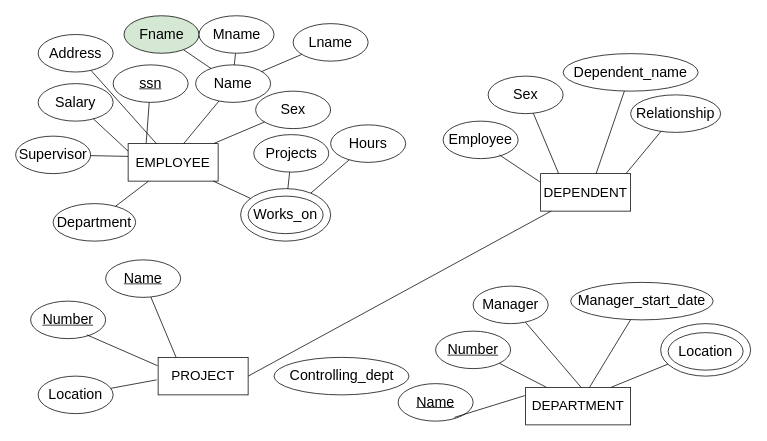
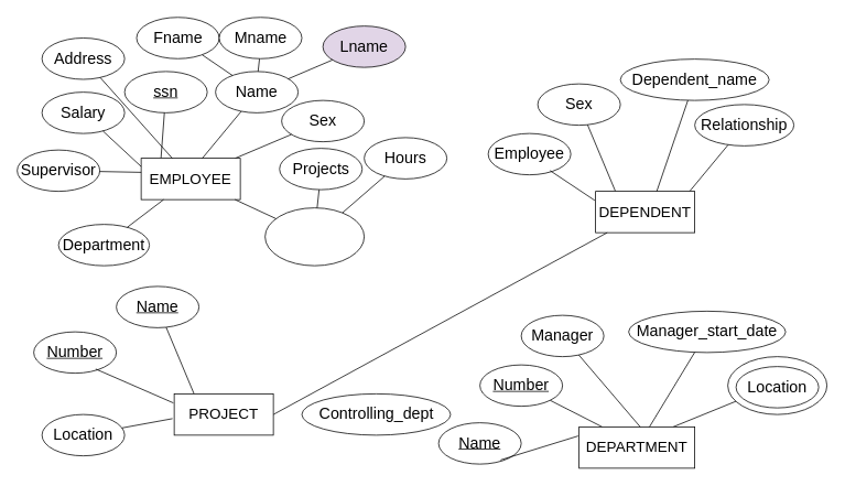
  <mxCell id="0" />
  <mxCell id="1" parent="0" />
  <mxCell id="2" value="Sex" style="ellipse;whiteSpace=wrap;html=1;fontSize=19;" parent="1" vertex="1"><mxGeometry x="340" y="121" width="100" height="50" as="geometry" /></mxCell>
  <mxCell id="3" value="&lt;u&gt;ssn&lt;/u&gt;" style="ellipse;whiteSpace=wrap;html=1;fontSize=19;" parent="1" vertex="1"><mxGeometry x="150" y="86" width="100" height="50" as="geometry" /></mxCell>
  <mxCell id="4" value="" style="endArrow=none;html=1;fontSize=19;" parent="1" target="2" edge="1"><mxGeometry width="50" height="50" relative="1" as="geometry"><mxPoint x="283.81" y="191" as="sourcePoint" /><mxPoint x="399.765" y="143.022" as="targetPoint" /></mxGeometry></mxCell>
  <mxCell id="5" value="" style="endArrow=none;html=1;fontSize=19;exitX=0.2;exitY=0;exitDx=0;exitDy=0;exitPerimeter=0;" parent="1" source="6" target="3" edge="1"><mxGeometry width="50" height="50" relative="1" as="geometry"><mxPoint x="266.882" y="151.735" as="sourcePoint" /><mxPoint x="379.765" y="153.022" as="targetPoint" /></mxGeometry></mxCell>
  <mxCell id="6" value="EMPLOYEE" style="rounded=0;whiteSpace=wrap;html=1;fontSize=18;" parent="1" vertex="1"><mxGeometry x="170" y="191" width="120" height="50" as="geometry" /></mxCell>
  <mxCell id="7" value="Name" style="ellipse;whiteSpace=wrap;html=1;fontSize=19;" parent="1" vertex="1"><mxGeometry x="260" y="86" width="100" height="50" as="geometry" /></mxCell>
  <mxCell id="8" value="" style="endArrow=none;html=1;fontSize=19;exitX=0.367;exitY=0;exitDx=0;exitDy=0;exitPerimeter=0;" parent="1" target="7" edge="1"><mxGeometry width="50" height="50" relative="1" as="geometry"><mxPoint x="244.04" y="191" as="sourcePoint" /><mxPoint x="419.765" y="163.022" as="targetPoint" /></mxGeometry></mxCell>
  <mxCell id="9" value="&lt;span&gt;Department&lt;/span&gt;" style="ellipse;whiteSpace=wrap;html=1;fontSize=19;fontStyle=0" parent="1" vertex="1"><mxGeometry x="70" y="271" width="110" height="50" as="geometry" /></mxCell>
  <mxCell id="10" value="" style="endArrow=none;html=1;fontSize=19;" parent="1" source="6" target="9" edge="1"><mxGeometry width="50" height="50" relative="1" as="geometry"><mxPoint x="204" y="201" as="sourcePoint" /><mxPoint x="170.254" y="120.469" as="targetPoint" /></mxGeometry></mxCell>
  <mxCell id="11" value="Relationship" style="ellipse;whiteSpace=wrap;html=1;fontSize=19;" parent="1" vertex="1"><mxGeometry x="840" y="126" width="120" height="50" as="geometry" /></mxCell>
  <mxCell id="12" value="Sex" style="ellipse;whiteSpace=wrap;html=1;fontSize=19;" parent="1" vertex="1"><mxGeometry x="650" y="101" width="100" height="50" as="geometry" /></mxCell>
  <mxCell id="13" value="" style="endArrow=none;html=1;fontSize=19;" parent="1" target="11" edge="1"><mxGeometry width="50" height="50" relative="1" as="geometry"><mxPoint x="833.81" y="231" as="sourcePoint" /><mxPoint x="949.765" y="183.022" as="targetPoint" /></mxGeometry></mxCell>
  <mxCell id="14" value="" style="endArrow=none;html=1;fontSize=19;exitX=0.2;exitY=0;exitDx=0;exitDy=0;exitPerimeter=0;" parent="1" source="15" target="12" edge="1"><mxGeometry width="50" height="50" relative="1" as="geometry"><mxPoint x="816.882" y="191.735" as="sourcePoint" /><mxPoint x="929.765" y="193.022" as="targetPoint" /></mxGeometry></mxCell>
  <mxCell id="15" value="DEPENDENT" style="rounded=0;whiteSpace=wrap;html=1;fontSize=18;" parent="1" vertex="1"><mxGeometry x="720" y="231" width="120" height="50" as="geometry" /></mxCell>
  <mxCell id="16" value="Dependent_name" style="ellipse;whiteSpace=wrap;html=1;fontSize=19;" parent="1" vertex="1"><mxGeometry x="750" y="71" width="180" height="50" as="geometry" /></mxCell>
  <mxCell id="17" value="" style="endArrow=none;html=1;fontSize=19;exitX=0.367;exitY=0;exitDx=0;exitDy=0;exitPerimeter=0;" parent="1" target="16" edge="1"><mxGeometry width="50" height="50" relative="1" as="geometry"><mxPoint x="794.04" y="231" as="sourcePoint" /><mxPoint x="969.765" y="203.022" as="targetPoint" /></mxGeometry></mxCell>
  <mxCell id="18" value="&lt;span&gt;Employee&lt;/span&gt;" style="ellipse;whiteSpace=wrap;html=1;fontSize=19;fontStyle=0" parent="1" vertex="1"><mxGeometry x="590" y="161" width="100" height="50" as="geometry" /></mxCell>
  <mxCell id="19" value="" style="endArrow=none;html=1;fontSize=19;exitX=-0.008;exitY=0.22;exitDx=0;exitDy=0;exitPerimeter=0;entryX=0.75;entryY=0.9;entryDx=0;entryDy=0;entryPerimeter=0;" parent="1" source="15" target="18" edge="1"><mxGeometry width="50" height="50" relative="1" as="geometry"><mxPoint x="754" y="241" as="sourcePoint" /><mxPoint x="720.254" y="160.469" as="targetPoint" /></mxGeometry></mxCell>
  <mxCell id="20" value="Controlling_dept" style="ellipse;whiteSpace=wrap;html=1;fontSize=19;" parent="1" vertex="1"><mxGeometry x="364.5" y="476" width="180" height="50" as="geometry" /></mxCell>
  <mxCell id="21" value="&lt;u&gt;Name&lt;/u&gt;" style="ellipse;whiteSpace=wrap;html=1;fontSize=19;" parent="1" vertex="1"><mxGeometry x="140" y="346" width="100" height="50" as="geometry" /></mxCell>
  <mxCell id="22" value="" style="endArrow=none;html=1;fontSize=19;exitX=1;exitY=0.5;exitDx=0;exitDy=0;exitPerimeter=0;" parent="1" source="24" target="15" edge="1"><mxGeometry width="50" height="50" relative="1" as="geometry"><mxPoint x="323.81" y="476" as="sourcePoint" /><mxPoint x="439.765" y="428.022" as="targetPoint" /></mxGeometry></mxCell>
  <mxCell id="23" value="" style="endArrow=none;html=1;fontSize=19;exitX=0.2;exitY=0;exitDx=0;exitDy=0;exitPerimeter=0;" parent="1" source="24" target="21" edge="1"><mxGeometry width="50" height="50" relative="1" as="geometry"><mxPoint x="306.882" y="436.735" as="sourcePoint" /><mxPoint x="419.765" y="438.022" as="targetPoint" /></mxGeometry></mxCell>
  <mxCell id="24" value="PROJECT" style="rounded=0;whiteSpace=wrap;html=1;fontSize=18;" parent="1" vertex="1"><mxGeometry x="210" y="476" width="120" height="50" as="geometry" /></mxCell>
  <mxCell id="25" value="Location" style="ellipse;whiteSpace=wrap;html=1;fontSize=19;" parent="1" vertex="1"><mxGeometry x="50" y="501" width="100" height="50" as="geometry" /></mxCell>
  <mxCell id="26" value="" style="endArrow=none;html=1;fontSize=19;exitX=-0.017;exitY=0.6;exitDx=0;exitDy=0;exitPerimeter=0;" parent="1" source="24" target="25" edge="1"><mxGeometry width="50" height="50" relative="1" as="geometry"><mxPoint x="284.04" y="476" as="sourcePoint" /><mxPoint x="459.765" y="448.022" as="targetPoint" /></mxGeometry></mxCell>
  <mxCell id="27" value="&lt;u&gt;Number&lt;/u&gt;" style="ellipse;whiteSpace=wrap;html=1;fontSize=19;" parent="1" vertex="1"><mxGeometry x="40" y="401" width="100" height="50" as="geometry" /></mxCell>
  <mxCell id="28" value="" style="endArrow=none;html=1;fontSize=19;exitX=-0.008;exitY=0.22;exitDx=0;exitDy=0;exitPerimeter=0;entryX=0.75;entryY=0.9;entryDx=0;entryDy=0;entryPerimeter=0;" parent="1" source="24" target="27" edge="1"><mxGeometry width="50" height="50" relative="1" as="geometry"><mxPoint x="244" y="486" as="sourcePoint" /><mxPoint x="210.254" y="405.469" as="targetPoint" /></mxGeometry></mxCell>
  <mxCell id="29" value="Location" style="ellipse;whiteSpace=wrap;html=1;fontSize=19;" parent="1" vertex="1"><mxGeometry x="890" y="443" width="100" height="50" as="geometry" /></mxCell>
  <mxCell id="30" value="&lt;u&gt;Number&lt;/u&gt;" style="ellipse;whiteSpace=wrap;html=1;fontSize=19;" parent="1" vertex="1"><mxGeometry x="580" y="441" width="100" height="50" as="geometry" /></mxCell>
  <mxCell id="31" value="" style="endArrow=none;html=1;fontSize=19;entryX=0.083;entryY=0.771;entryDx=0;entryDy=0;entryPerimeter=0;" parent="1" target="56" edge="1"><mxGeometry width="50" height="50" relative="1" as="geometry"><mxPoint x="813.81" y="516" as="sourcePoint" /><mxPoint x="929.765" y="468.022" as="targetPoint" /></mxGeometry></mxCell>
  <mxCell id="32" value="" style="endArrow=none;html=1;fontSize=19;exitX=0.2;exitY=0;exitDx=0;exitDy=0;exitPerimeter=0;" parent="1" source="33" target="30" edge="1"><mxGeometry width="50" height="50" relative="1" as="geometry"><mxPoint x="796.882" y="476.735" as="sourcePoint" /><mxPoint x="909.765" y="478.022" as="targetPoint" /></mxGeometry></mxCell>
  <mxCell id="33" value="DEPARTMENT" style="rounded=0;whiteSpace=wrap;html=1;fontSize=18;" parent="1" vertex="1"><mxGeometry x="700" y="516" width="140" height="50" as="geometry" /></mxCell>
  <mxCell id="34" value="Manager" style="ellipse;whiteSpace=wrap;html=1;fontSize=19;" parent="1" vertex="1"><mxGeometry x="630" y="381" width="100" height="50" as="geometry" /></mxCell>
  <mxCell id="35" value="" style="endArrow=none;html=1;fontSize=19;exitX=0.367;exitY=0;exitDx=0;exitDy=0;exitPerimeter=0;" parent="1" target="34" edge="1"><mxGeometry width="50" height="50" relative="1" as="geometry"><mxPoint x="774.04" y="516" as="sourcePoint" /><mxPoint x="949.765" y="488.022" as="targetPoint" /></mxGeometry></mxCell>
  <mxCell id="36" value="&lt;u&gt;Name&lt;/u&gt;" style="ellipse;whiteSpace=wrap;html=1;fontSize=19;" parent="1" vertex="1"><mxGeometry x="530" y="511" width="100" height="50" as="geometry" /></mxCell>
  <mxCell id="37" value="" style="endArrow=none;html=1;fontSize=19;exitX=-0.008;exitY=0.22;exitDx=0;exitDy=0;exitPerimeter=0;entryX=0.75;entryY=0.9;entryDx=0;entryDy=0;entryPerimeter=0;" parent="1" source="33" target="36" edge="1"><mxGeometry width="50" height="50" relative="1" as="geometry"><mxPoint x="734" y="526" as="sourcePoint" /><mxPoint x="700.254" y="445.469" as="targetPoint" /></mxGeometry></mxCell>
  <mxCell id="38" value="" style="endArrow=none;html=1;fontSize=15;" parent="1" source="39" target="7" edge="1"><mxGeometry width="50" height="50" relative="1" as="geometry"><mxPoint x="410" y="51" as="sourcePoint" /><mxPoint x="90" y="591" as="targetPoint" /></mxGeometry></mxCell>
- <mxCell id="39" value="Lname" style="ellipse;whiteSpace=wrap;html=1;fontSize=19;" parent="1" vertex="1"><mxGeometry x="390" y="31" width="100" height="50" as="geometry" /></mxCell>
+ <mxCell id="39" value="Lname" style="ellipse;whiteSpace=wrap;html=1;fontSize=19;fillColor=#e1d5e7;" parent="1" vertex="1"><mxGeometry x="390" y="31" width="100" height="50" as="geometry" /></mxCell>
  <mxCell id="40" value="" style="endArrow=none;html=1;fontSize=15;" parent="1" source="41" target="7" edge="1"><mxGeometry width="50" height="50" relative="1" as="geometry"><mxPoint x="420" y="61" as="sourcePoint" /><mxPoint x="340.687" y="116.469" as="targetPoint" /></mxGeometry></mxCell>
- <mxCell id="41" value="Fname" style="ellipse;whiteSpace=wrap;html=1;fontSize=19;fillColor=#d5e8d4;" parent="1" vertex="1"><mxGeometry x="164.5" y="20.5" width="100" height="50" as="geometry" /></mxCell>
+ <mxCell id="41" value="Fname" style="ellipse;whiteSpace=wrap;html=1;fontSize=19;" parent="1" vertex="1"><mxGeometry x="164.5" y="20.5" width="100" height="50" as="geometry" /></mxCell>
  <mxCell id="42" value="" style="endArrow=none;html=1;fontSize=15;" parent="1" source="43" target="7" edge="1"><mxGeometry width="50" height="50" relative="1" as="geometry"><mxPoint x="294.5" y="25.5" as="sourcePoint" /><mxPoint x="215.187" y="80.969" as="targetPoint" /></mxGeometry></mxCell>
  <mxCell id="43" value="Mname" style="ellipse;whiteSpace=wrap;html=1;fontSize=19;" parent="1" vertex="1"><mxGeometry x="264.5" y="20.5" width="100" height="50" as="geometry" /></mxCell>
  <mxCell id="44" value="Salary" style="ellipse;whiteSpace=wrap;html=1;fontSize=19;" parent="1" vertex="1"><mxGeometry x="50" y="111" width="100" height="50" as="geometry" /></mxCell>
  <mxCell id="45" value="" style="endArrow=none;html=1;fontSize=19;exitX=0;exitY=0.2;exitDx=0;exitDy=0;exitPerimeter=0;" parent="1" source="6" target="44" edge="1"><mxGeometry width="50" height="50" relative="1" as="geometry"><mxPoint x="204" y="201" as="sourcePoint" /><mxPoint x="208.126" y="145.982" as="targetPoint" /></mxGeometry></mxCell>
  <mxCell id="46" value="Supervisor" style="ellipse;whiteSpace=wrap;html=1;fontSize=19;" parent="1" vertex="1"><mxGeometry x="20" y="181" width="100" height="50" as="geometry" /></mxCell>
- <mxCell id="47" value="Works_on" style="ellipse;whiteSpace=wrap;html=1;fontSize=19;" parent="1" vertex="1"><mxGeometry x="330" y="261" width="100" height="50" as="geometry" /></mxCell>
  <mxCell id="48" value="" style="ellipse;whiteSpace=wrap;html=1;fillColor=none;fontSize=15;" parent="1" vertex="1"><mxGeometry x="320" y="251" width="120" height="70" as="geometry" /></mxCell>
  <mxCell id="49" value="" style="endArrow=none;html=1;fontSize=19;" parent="1" source="48" target="6" edge="1"><mxGeometry width="50" height="50" relative="1" as="geometry"><mxPoint x="294.04" y="521" as="sourcePoint" /><mxPoint x="290.645" y="390.998" as="targetPoint" /></mxGeometry></mxCell>
  <mxCell id="50" value="" style="endArrow=none;html=1;fontSize=15;" parent="1" source="51" target="48" edge="1"><mxGeometry width="50" height="50" relative="1" as="geometry"><mxPoint x="483" y="209.5" as="sourcePoint" /><mxPoint x="421.169" y="253.351" as="targetPoint" /></mxGeometry></mxCell>
  <mxCell id="51" value="Hours" style="ellipse;whiteSpace=wrap;html=1;fontSize=19;" parent="1" vertex="1"><mxGeometry x="440" y="166" width="100" height="50" as="geometry" /></mxCell>
  <mxCell id="52" value="" style="endArrow=none;html=1;fontSize=15;" parent="1" source="53" target="48" edge="1"><mxGeometry width="50" height="50" relative="1" as="geometry"><mxPoint x="367.5" y="184" as="sourcePoint" /><mxPoint x="384.538" y="244.512" as="targetPoint" /></mxGeometry></mxCell>
  <mxCell id="53" value="Projects" style="ellipse;whiteSpace=wrap;html=1;fontSize=19;" parent="1" vertex="1"><mxGeometry x="337.5" y="179" width="100" height="50" as="geometry" /></mxCell>
  <mxCell id="54" value="Address" style="ellipse;whiteSpace=wrap;html=1;fontSize=19;" parent="1" vertex="1"><mxGeometry x="50" y="45.5" width="100" height="50" as="geometry" /></mxCell>
  <mxCell id="55" value="" style="endArrow=none;html=1;fontSize=19;" parent="1" source="6" target="54" edge="1"><mxGeometry width="50" height="50" relative="1" as="geometry"><mxPoint x="180" y="211" as="sourcePoint" /><mxPoint x="133.705" y="168.012" as="targetPoint" /></mxGeometry></mxCell>
  <mxCell id="56" value="" style="ellipse;whiteSpace=wrap;html=1;fillColor=none;fontSize=15;" parent="1" vertex="1"><mxGeometry x="880" y="431" width="120" height="70" as="geometry" /></mxCell>
  <mxCell id="57" value="Manager_start_date" style="ellipse;whiteSpace=wrap;html=1;fontSize=19;" parent="1" vertex="1"><mxGeometry x="760" y="376" width="190" height="50" as="geometry" /></mxCell>
  <mxCell id="58" value="" style="endArrow=none;html=1;fontSize=15;" parent="1" source="33" target="57" edge="1"><mxGeometry width="50" height="50" relative="1" as="geometry"><mxPoint x="100" y="641" as="sourcePoint" /><mxPoint x="150" y="591" as="targetPoint" /></mxGeometry></mxCell>
  <mxCell id="59" value="" style="endArrow=none;html=1;fontSize=19;" edge="1" parent="1" target="46"><mxGeometry width="50" height="50" relative="1" as="geometry"><mxPoint x="170" y="208" as="sourcePoint" /><mxPoint x="133.705" y="168.012" as="targetPoint" /></mxGeometry></mxCell>
